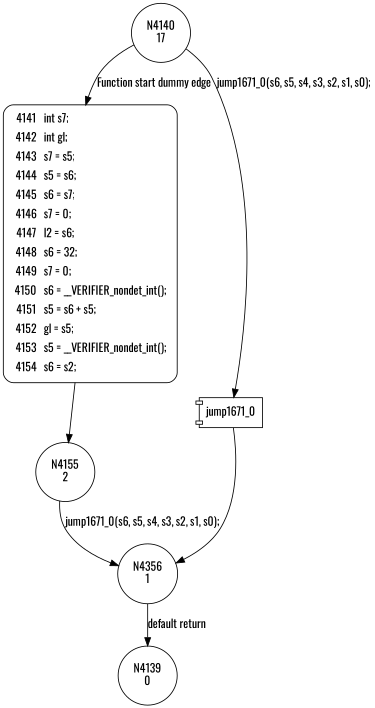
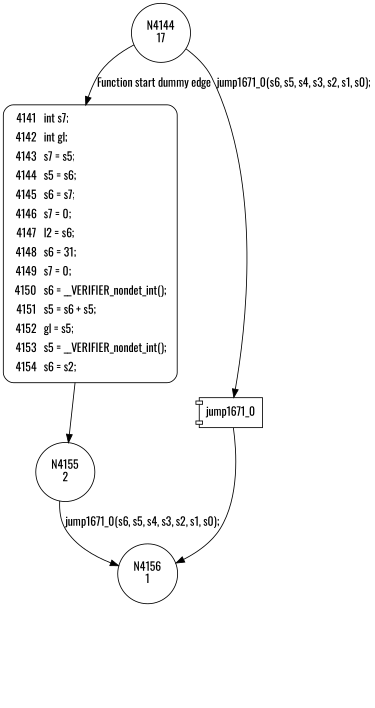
  digraph {
    fontname=Oswald
    node [fontname=Oswald shape=circle]
    edge [fontname=Oswald]
-   n1 [label="N4140\n17"]
-   n2 [fillcolor=white label=<<table border="0" cellborder="0" cellpadding="3" bgcolor="white"><tr><td align="right">4141</td><td align="left">int s7;</td></tr><tr><td align="right">4142</td><td align="left">int gl;</td></tr><tr><td align="right">4143</td><td align="left">s7 = s5;</td></tr><tr><td align="right">4144</td><td align="left">s5 = s6;</td></tr><tr><td align="right">4145</td><td align="left">s6 = s7;</td></tr><tr><td align="right">4146</td><td align="left">s7 = 0;</td></tr><tr><td align="right">4147</td><td align="left">l2 = s6;</td></tr><tr><td align="right">4148</td><td align="left">s6 = 32;</td></tr><tr><td align="right">4149</td><td align="left">s7 = 0;</td></tr><tr><td align="right">4150</td><td align="left">s6 = __VERIFIER_nondet_int();</td></tr><tr><td align="right">4151</td><td align="left">s5 = s6 + s5;</td></tr><tr><td align="right">4152</td><td align="left">gl = s5;</td></tr><tr><td align="right">4153</td><td align="left">s5 = __VERIFIER_nondet_int();</td></tr><tr><td align="right">4154</td><td align="left">s6 = s2;</td></tr></table>> penwidth=1 shape=Mrecord style="filled,bold"]
+   n1 [label="N4144\n17"]
+   n2 [fillcolor=white label=<<table border="0" cellborder="0" cellpadding="3" bgcolor="white"><tr><td align="right">4141</td><td align="left">int s7;</td></tr><tr><td align="right">4142</td><td align="left">int gl;</td></tr><tr><td align="right">4143</td><td align="left">s7 = s5;</td></tr><tr><td align="right">4144</td><td align="left">s5 = s6;</td></tr><tr><td align="right">4145</td><td align="left">s6 = s7;</td></tr><tr><td align="right">4146</td><td align="left">s7 = 0;</td></tr><tr><td align="right">4147</td><td align="left">l2 = s6;</td></tr><tr><td align="right">4148</td><td align="left">s6 = 31;</td></tr><tr><td align="right">4149</td><td align="left">s7 = 0;</td></tr><tr><td align="right">4150</td><td align="left">s6 = __VERIFIER_nondet_int();</td></tr><tr><td align="right">4151</td><td align="left">s5 = s6 + s5;</td></tr><tr><td align="right">4152</td><td align="left">gl = s5;</td></tr><tr><td align="right">4153</td><td align="left">s5 = __VERIFIER_nondet_int();</td></tr><tr><td align="right">4154</td><td align="left">s6 = s2;</td></tr></table>> penwidth=1 shape=Mrecord style="filled,bold"]
    n3 [label=jump1671_0 shape=component]
    n4 [label="N4155\n2"]
-   n5 [label="N4356\n1"]
-   n6 [label="N4139\n0"]
+   n5 [label="N4156\n1"]
    n1 -> n2 [label="Function start dummy edge"]
    n1 -> n3 [label="jump1671_0(s6, s5, s4, s3, s2, s1, s0);"]
    n2 -> n4
    n3 -> n5
    n4 -> n5 [label="jump1671_0(s6, s5, s4, s3, s2, s1, s0);"]
-   n5 -> n6 [label="default return"]
  }
